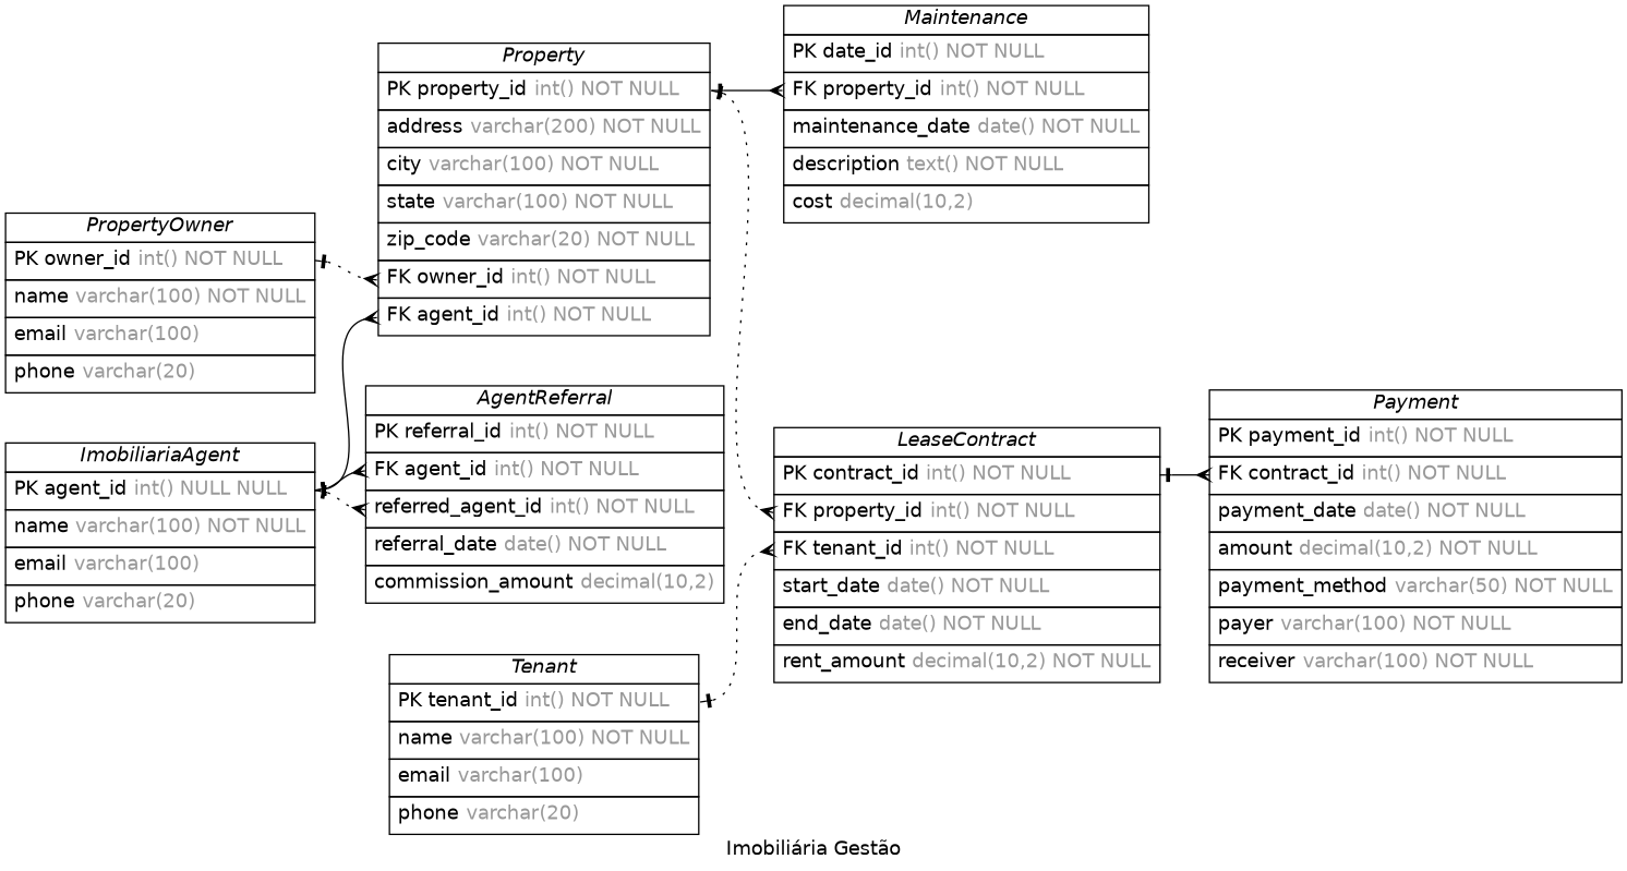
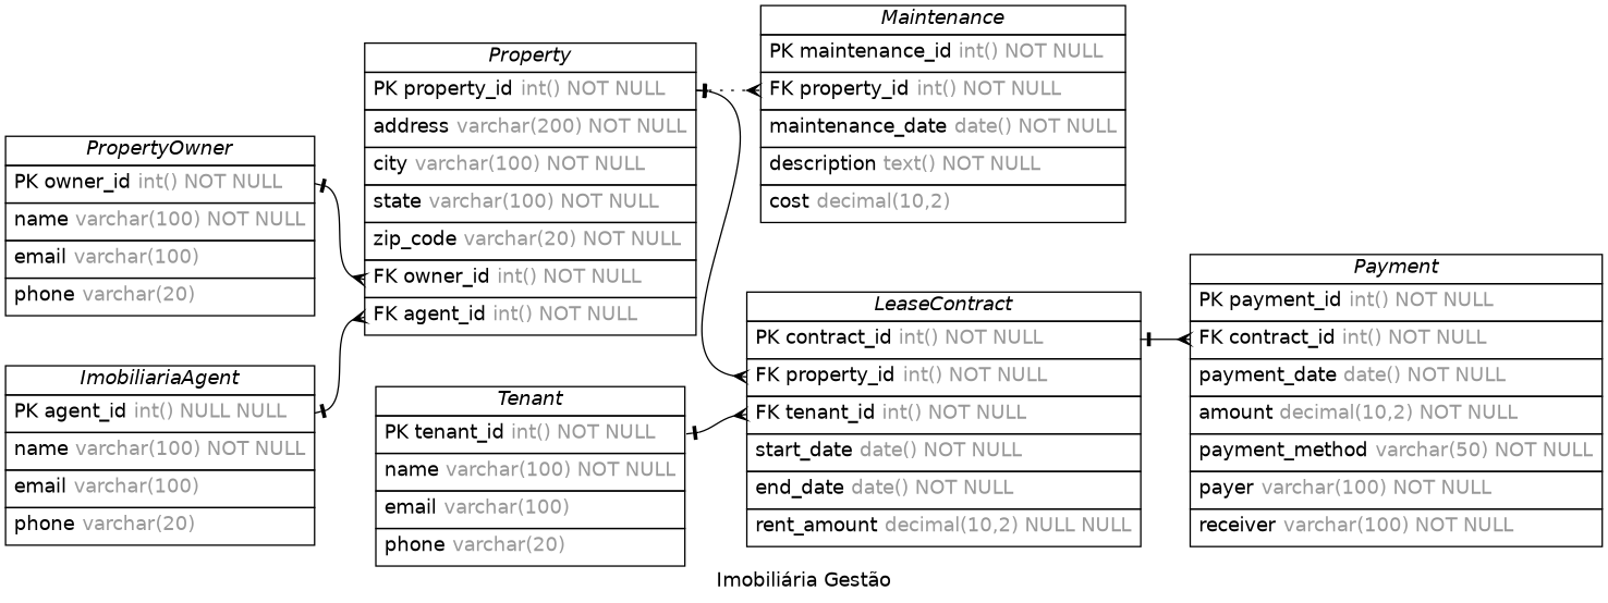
  digraph {
    concentrate=true
    fontname=Helvetica
    label="Imobiliária Gestão"
    nodesep=0.5
    rankdir=LR
    splines=spline
    node [fontname=Helvetica shape=plain]
    edge [arrowhead=ocrow arrowsize=0.9 arrowtail=noneotee dir=both fontname=Helvetica fontsize=12 headport=agent_id labelangle=32 labeldistance=1.8 penwidth=1.0 style=solid tailport=agent_id]
    n1 [label=<         <table border="0" cellborder="1" cellspacing="0" >         <tr><td><i>ImobiliariaAgent</i></td></tr>         <tr><td port="agent_id" align="left" cellpadding="5">PK agent_id <font color="grey60">int() NULL NULL</font></td></tr>         <tr><td port="name" align="left" cellpadding="5">name <font color="grey60">varchar(100) NOT NULL</font></td></tr>         <tr><td port="email" align="left" cellpadding="5">email <font color="grey60">varchar(100)</font></td></tr>         <tr><td port="phone" align="left" cellpadding="5">phone <font color="grey60">varchar(20)</font></td></tr>     </table>>]
    n2 [label=<         <table border="0" cellborder="1" cellspacing="0" >         <tr><td><i>Property</i></td></tr>         <tr><td port="property_id" align="left" cellpadding="5">PK property_id <font color="grey60">int() NOT NULL</font></td></tr>         <tr><td port="address" align="left" cellpadding="5">address <font color="grey60">varchar(200) NOT NULL</font></td></tr>         <tr><td port="city" align="left" cellpadding="5">city <font color="grey60">varchar(100) NOT NULL</font></td></tr>         <tr><td port="state" align="left" cellpadding="5">state <font color="grey60">varchar(100) NOT NULL</font></td></tr>         <tr><td port="zip_code" align="left" cellpadding="5">zip_code <font color="grey60">varchar(20) NOT NULL</font></td></tr>         <tr><td port="owner_id" align="left" cellpadding="5">FK owner_id <font color="grey60">int() NOT NULL</font></td></tr>         <tr><td port="agent_id" align="left" cellpadding="5">FK agent_id <font color="grey60">int() NOT NULL</font></td></tr>     </table>>]
-   n3 [label=<         <table border="0" cellborder="1" cellspacing="0" >         <tr><td><i>AgentReferral</i></td></tr>         <tr><td port="referral_id" align="left" cellpadding="5">PK referral_id <font color="grey60">int() NOT NULL</font></td></tr>         <tr><td port="agent_id" align="left" cellpadding="5">FK agent_id <font color="grey60">int() NOT NULL</font></td></tr>         <tr><td port="referred_agent_id" align="left" cellpadding="5">referred_agent_id <font color="grey60">int() NOT NULL</font></td></tr>         <tr><td port="referral_date" align="left" cellpadding="5">referral_date <font color="grey60">date() NOT NULL</font></td></tr>         <tr><td port="commission_amount" align="left" cellpadding="5">commission_amount <font color="grey60">decimal(10,2)</font></td></tr>     </table>>]
-   n4 [label=<         <table border="0" cellborder="1" cellspacing="0" >         <tr><td><i>LeaseContract</i></td></tr>         <tr><td port="contract_id" align="left" cellpadding="5">PK contract_id <font color="grey60">int() NOT NULL</font></td></tr>         <tr><td port="property_id" align="left" cellpadding="5">FK property_id <font color="grey60">int() NOT NULL</font></td></tr>         <tr><td port="tenant_id" align="left" cellpadding="5">FK tenant_id <font color="grey60">int() NOT NULL</font></td></tr>         <tr><td port="start_date" align="left" cellpadding="5">start_date <font color="grey60">date() NOT NULL</font></td></tr>         <tr><td port="end_date" align="left" cellpadding="5">end_date <font color="grey60">date() NOT NULL</font></td></tr>         <tr><td port="rent_amount" align="left" cellpadding="5">rent_amount <font color="grey60">decimal(10,2) NOT NULL</font></td></tr>     </table>>]
-   n5 [label=<         <table border="0" cellborder="1" cellspacing="0" >         <tr><td><i>Maintenance</i></td></tr>         <tr><td port="maintenance_id" align="left" cellpadding="5">PK date_id <font color="grey60">int() NOT NULL</font></td></tr>         <tr><td port="property_id" align="left" cellpadding="5">FK property_id <font color="grey60">int() NOT NULL</font></td></tr>         <tr><td port="maintenance_date" align="left" cellpadding="5">maintenance_date <font color="grey60">date() NOT NULL</font></td></tr>         <tr><td port="description" align="left" cellpadding="5">description <font color="grey60">text() NOT NULL</font></td></tr>         <tr><td port="cost" align="left" cellpadding="5">cost <font color="grey60">decimal(10,2)</font></td></tr>     </table>>]
+   n4 [label=<         <table border="0" cellborder="1" cellspacing="0" >         <tr><td><i>LeaseContract</i></td></tr>         <tr><td port="contract_id" align="left" cellpadding="5">PK contract_id <font color="grey60">int() NOT NULL</font></td></tr>         <tr><td port="property_id" align="left" cellpadding="5">FK property_id <font color="grey60">int() NOT NULL</font></td></tr>         <tr><td port="tenant_id" align="left" cellpadding="5">FK tenant_id <font color="grey60">int() NOT NULL</font></td></tr>         <tr><td port="start_date" align="left" cellpadding="5">start_date <font color="grey60">date() NOT NULL</font></td></tr>         <tr><td port="end_date" align="left" cellpadding="5">end_date <font color="grey60">date() NOT NULL</font></td></tr>         <tr><td port="rent_amount" align="left" cellpadding="5">rent_amount <font color="grey60">decimal(10,2) NULL NULL</font></td></tr>     </table>>]
+   n5 [label=<         <table border="0" cellborder="1" cellspacing="0" >         <tr><td><i>Maintenance</i></td></tr>         <tr><td port="maintenance_id" align="left" cellpadding="5">PK maintenance_id <font color="grey60">int() NOT NULL</font></td></tr>         <tr><td port="property_id" align="left" cellpadding="5">FK property_id <font color="grey60">int() NOT NULL</font></td></tr>         <tr><td port="maintenance_date" align="left" cellpadding="5">maintenance_date <font color="grey60">date() NOT NULL</font></td></tr>         <tr><td port="description" align="left" cellpadding="5">description <font color="grey60">text() NOT NULL</font></td></tr>         <tr><td port="cost" align="left" cellpadding="5">cost <font color="grey60">decimal(10,2)</font></td></tr>     </table>>]
    n6 [label=<         <table border="0" cellborder="1" cellspacing="0" >         <tr><td><i>PropertyOwner</i></td></tr>         <tr><td port="owner_id" align="left" cellpadding="5">PK owner_id <font color="grey60">int() NOT NULL</font></td></tr>         <tr><td port="name" align="left" cellpadding="5">name <font color="grey60">varchar(100) NOT NULL</font></td></tr>         <tr><td port="email" align="left" cellpadding="5">email <font color="grey60">varchar(100)</font></td></tr>         <tr><td port="phone" align="left" cellpadding="5">phone <font color="grey60">varchar(20)</font></td></tr>     </table>>]
    n7 [label=<         <table border="0" cellborder="1" cellspacing="0" >         <tr><td><i>Tenant</i></td></tr>         <tr><td port="tenant_id" align="left" cellpadding="5">PK tenant_id <font color="grey60">int() NOT NULL</font></td></tr>         <tr><td port="name" align="left" cellpadding="5">name <font color="grey60">varchar(100) NOT NULL</font></td></tr>         <tr><td port="email" align="left" cellpadding="5">email <font color="grey60">varchar(100)</font></td></tr>         <tr><td port="phone" align="left" cellpadding="5">phone <font color="grey60">varchar(20)</font></td></tr>     </table>>]
    n8 [label=<         <table border="0" cellborder="1" cellspacing="0" >         <tr><td><i>Payment</i></td></tr>         <tr><td port="payment_id" align="left" cellpadding="5">PK payment_id <font color="grey60">int() NOT NULL</font></td></tr>         <tr><td port="contract_id" align="left" cellpadding="5">FK contract_id <font color="grey60">int() NOT NULL</font></td></tr>         <tr><td port="payment_date" align="left" cellpadding="5">payment_date <font color="grey60">date() NOT NULL</font></td></tr>         <tr><td port="amount" align="left" cellpadding="5">amount <font color="grey60">decimal(10,2) NOT NULL</font></td></tr>         <tr><td port="payment_method" align="left" cellpadding="5">payment_method <font color="grey60">varchar(50) NOT NULL</font></td></tr>         <tr><td port="payer" align="left" cellpadding="5">payer <font color="grey60">varchar(100) NOT NULL</font></td></tr>         <tr><td port="receiver" align="left" cellpadding="5">receiver <font color="grey60">varchar(100) NOT NULL</font></td></tr>     </table>>]
    n1 -> n2
-   n1 -> n3 [style=bold]
-   n1 -> n3 [headport=referred_agent_id style=dotted]
-   n2 -> n4 [headport=property_id style=dotted tailport=property_id]
-   n2 -> n5 [headport=property_id style=bold tailport=property_id]
+   n2 -> n4 [headport=property_id tailport=property_id]
+   n2 -> n5 [headport=property_id style=dotted tailport=property_id]
    n4 -> n8 [headport=contract_id style=bold tailport=contract_id]
-   n6 -> n2 [headport=owner_id style=dotted tailport=owner_id]
-   n7 -> n4 [headport=tenant_id style=dotted tailport=tenant_id]
+   n6 -> n2 [headport=owner_id tailport=owner_id]
+   n7 -> n4 [headport=tenant_id tailport=tenant_id]
  }
